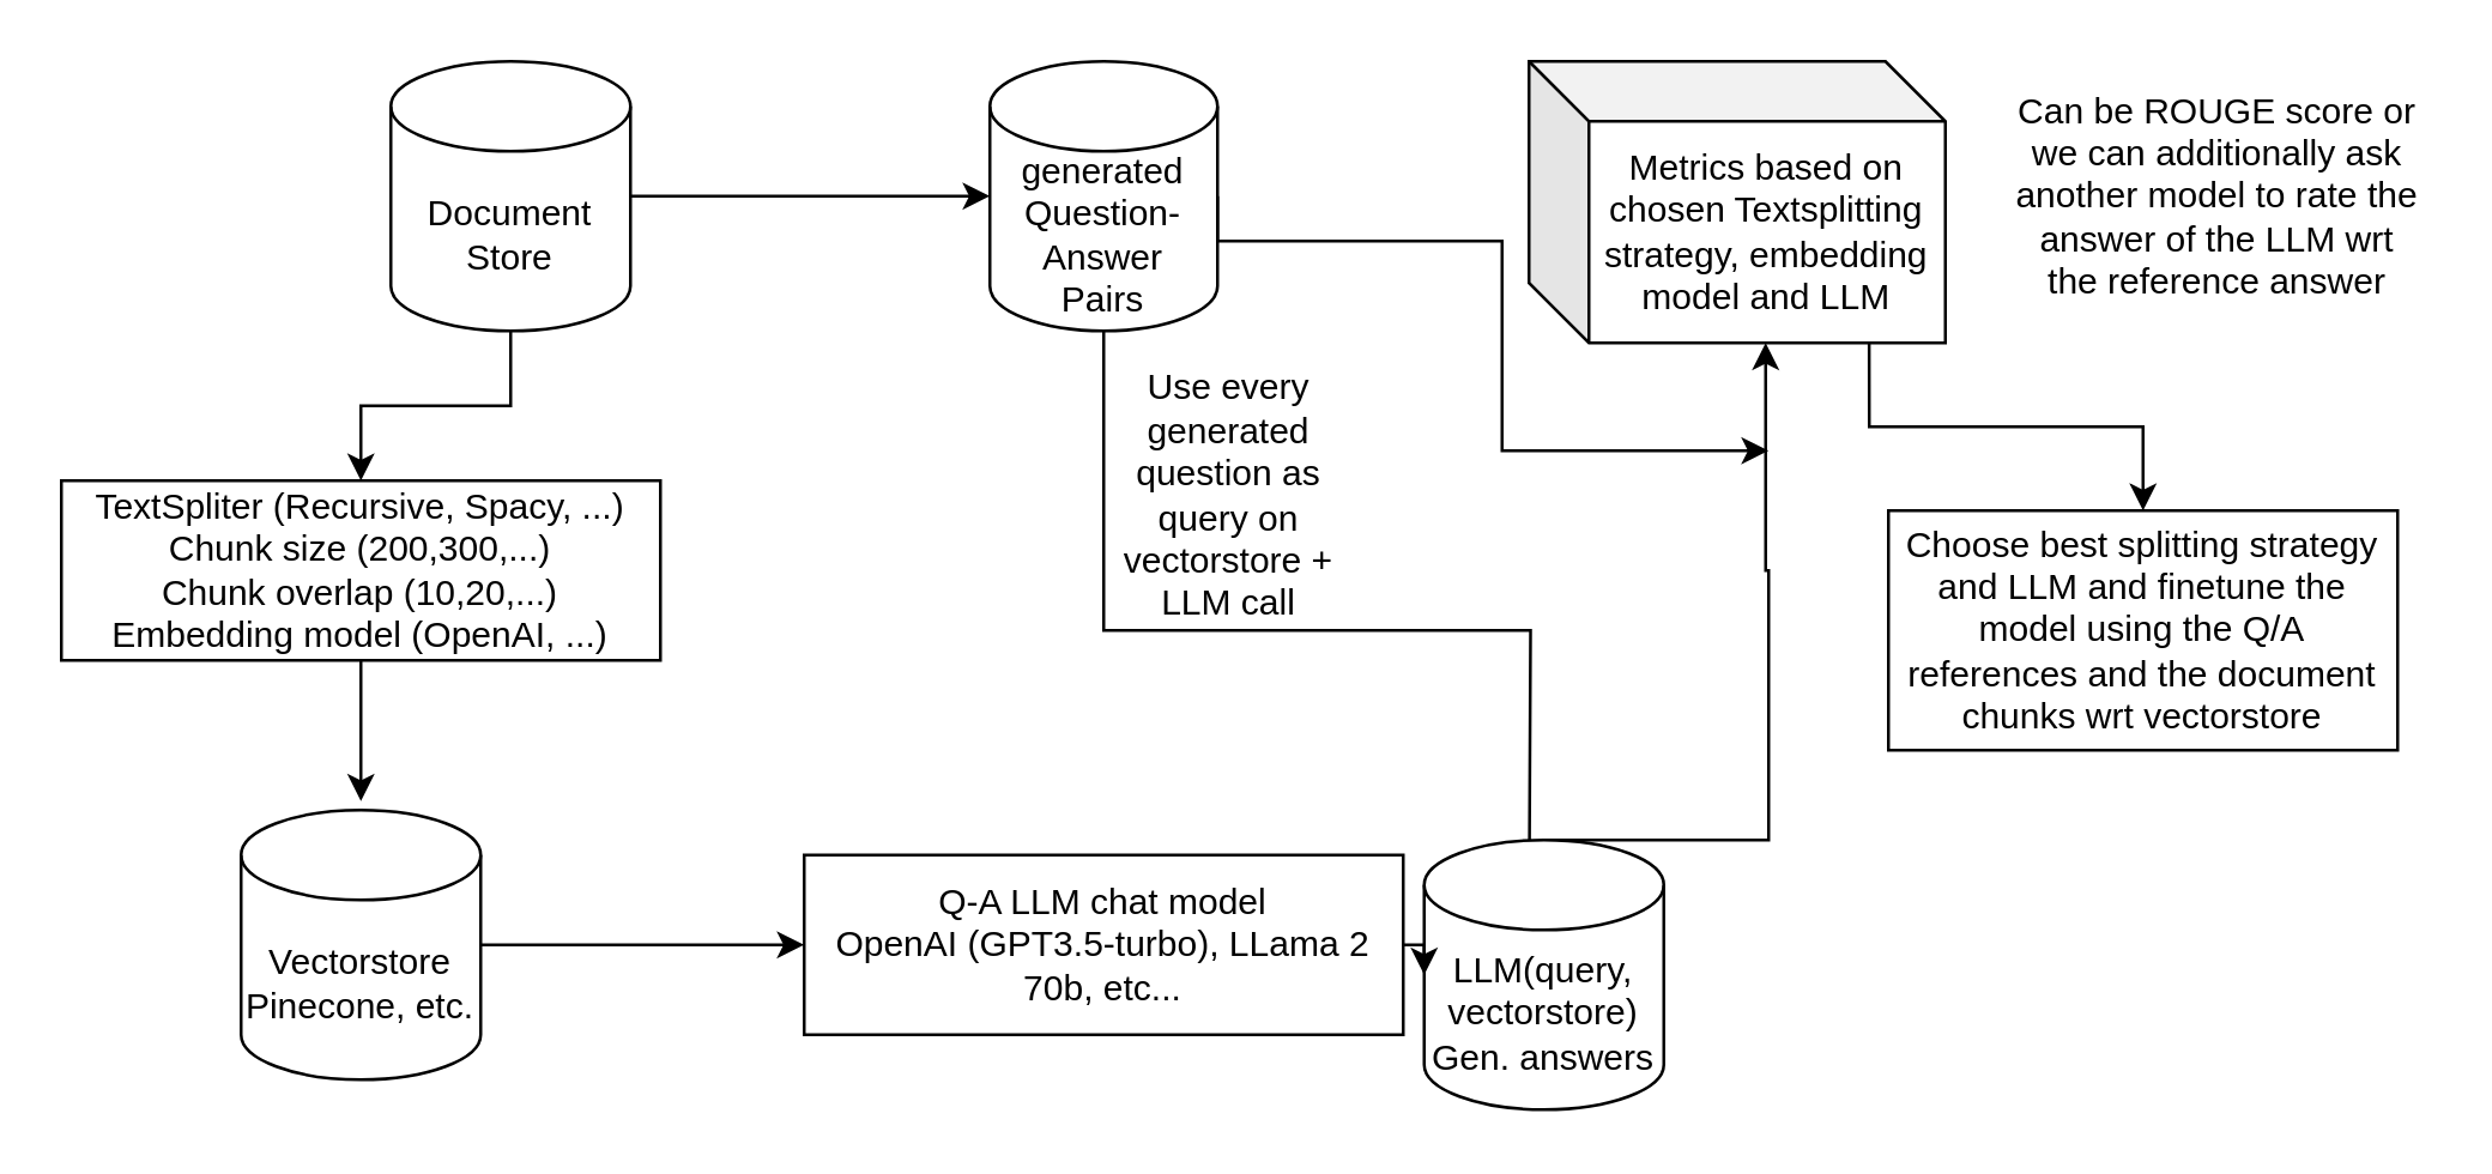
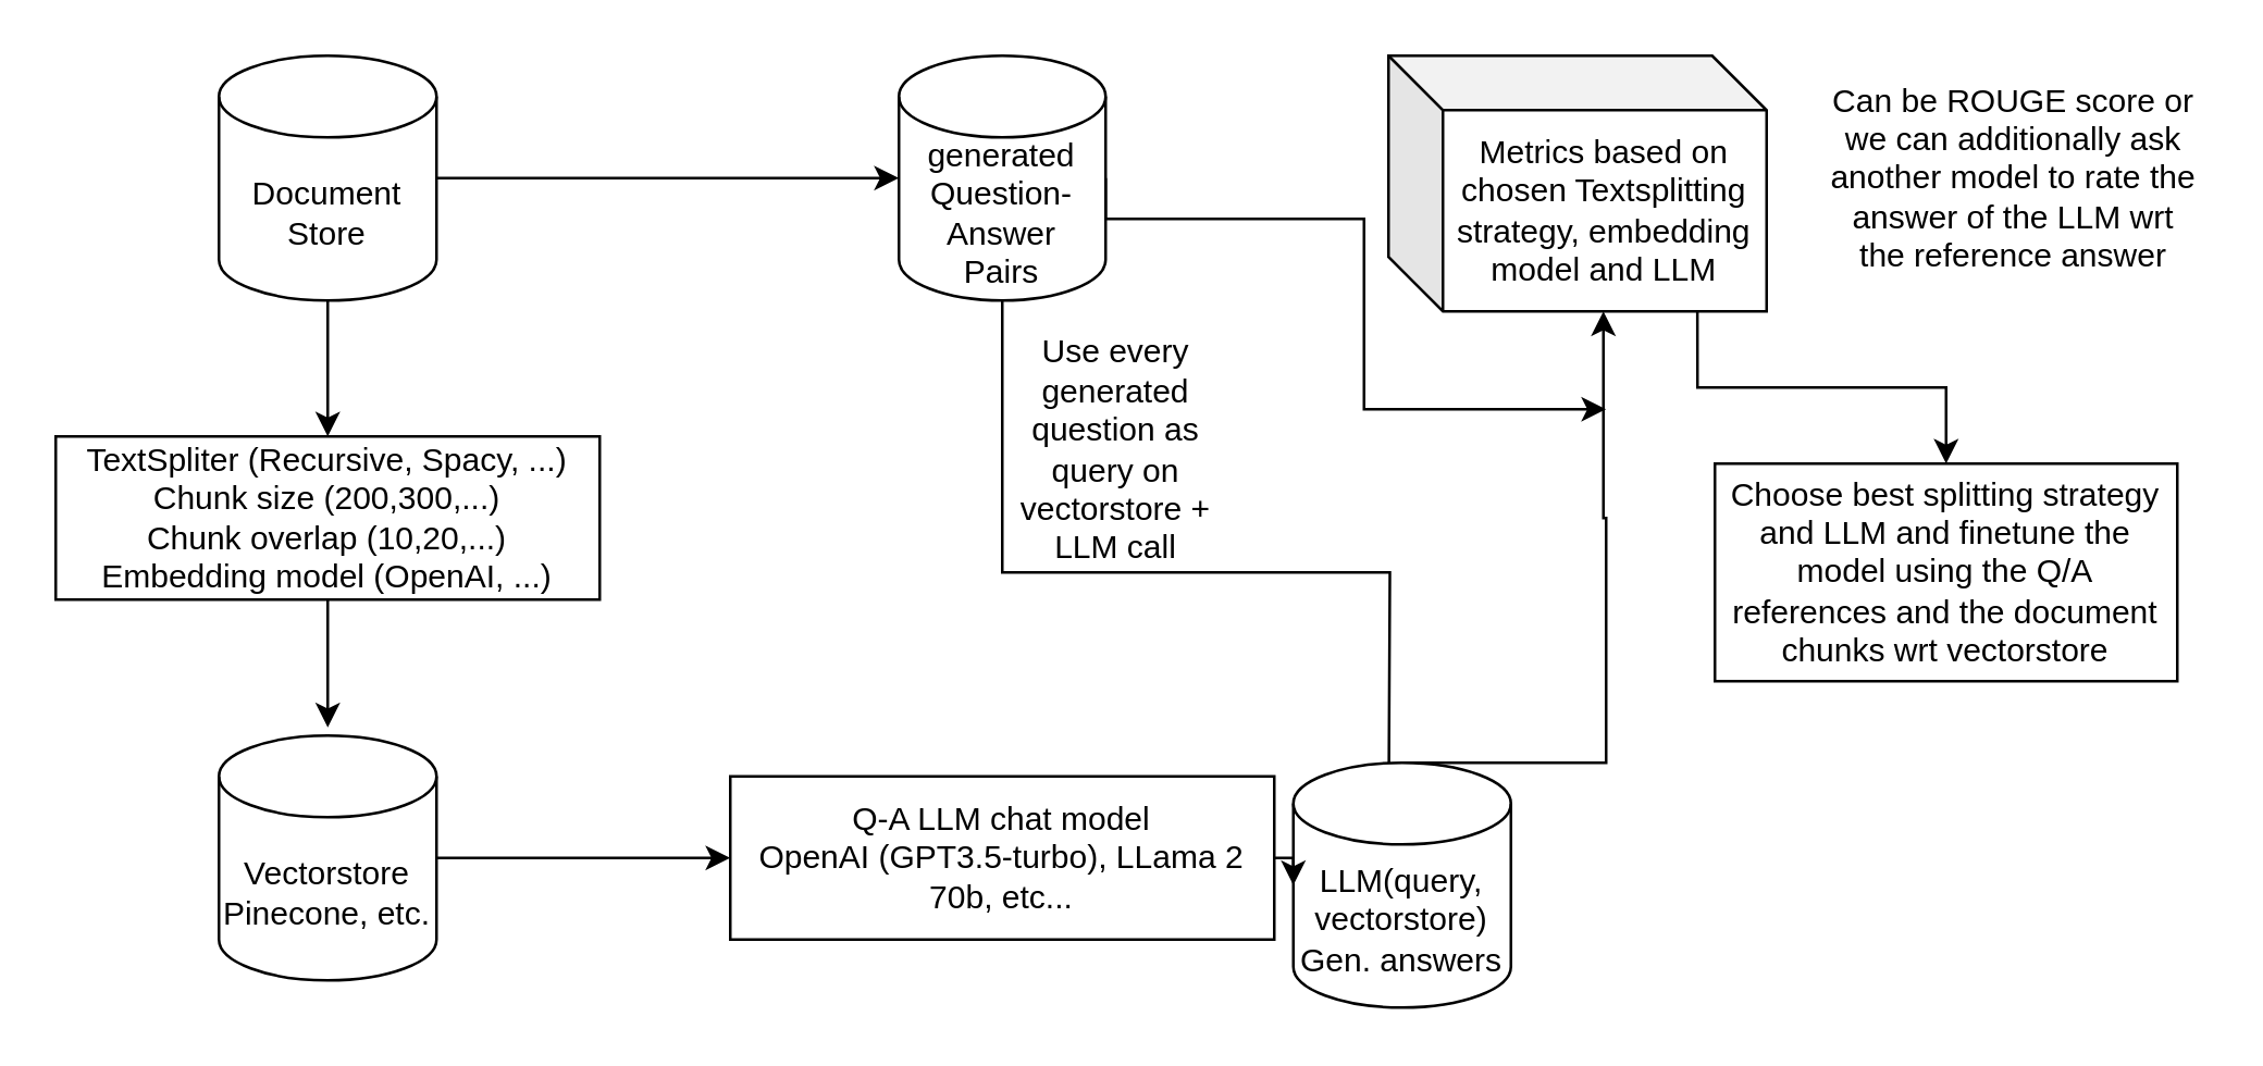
  <mxCell id="0" />
  <mxCell id="1" parent="0" />
  <mxCell id="2" value="" style="edgeStyle=orthogonalEdgeStyle;rounded=0;orthogonalLoop=1;jettySize=auto;html=1;entryX=0;entryY=0.5;entryDx=0;entryDy=0;entryPerimeter=0;" parent="1" source="4" target="7" edge="1"><mxGeometry relative="1" as="geometry"><mxPoint x="290" y="80" as="targetPoint" /></mxGeometry></mxCell>
  <mxCell id="3" style="edgeStyle=orthogonalEdgeStyle;rounded=0;orthogonalLoop=1;jettySize=auto;html=1;exitX=0.5;exitY=1;exitDx=0;exitDy=0;exitPerimeter=0;entryX=0.5;entryY=0;entryDx=0;entryDy=0;" parent="1" source="4" target="11" edge="1"><mxGeometry relative="1" as="geometry"><mxPoint x="120" y="150" as="targetPoint" /></mxGeometry></mxCell>
- <mxCell id="4" value="&lt;div&gt;Document&lt;/div&gt;&lt;div&gt;Store&lt;/div&gt;" style="shape=cylinder3;whiteSpace=wrap;html=1;boundedLbl=1;backgroundOutline=1;size=15;" parent="1" vertex="1"><mxGeometry x="130" y="20" width="80" height="90" as="geometry" /></mxCell>
+ <mxCell id="4" value="&lt;div&gt;Document&lt;/div&gt;&lt;div&gt;Store&lt;/div&gt;" style="shape=cylinder3;whiteSpace=wrap;html=1;boundedLbl=1;backgroundOutline=1;size=15;" parent="1" vertex="1"><mxGeometry x="80" y="20" width="80" height="90" as="geometry" /></mxCell>
  <mxCell id="5" style="edgeStyle=orthogonalEdgeStyle;rounded=0;orthogonalLoop=1;jettySize=auto;html=1;exitX=0.5;exitY=1;exitDx=0;exitDy=0;exitPerimeter=0;" parent="1" source="7" edge="1"><mxGeometry relative="1" as="geometry"><mxPoint x="510" y="310" as="targetPoint" /></mxGeometry></mxCell>
  <mxCell id="6" style="edgeStyle=orthogonalEdgeStyle;rounded=0;orthogonalLoop=1;jettySize=auto;html=1;exitX=1;exitY=0.5;exitDx=0;exitDy=0;exitPerimeter=0;" edge="1" parent="1" source="7"><mxGeometry relative="1" as="geometry"><mxPoint x="590" y="150" as="targetPoint" /><Array as="points"><mxPoint x="406" y="80" /><mxPoint x="501" y="80" /><mxPoint x="501" y="150" /></Array></mxGeometry></mxCell>
  <mxCell id="7" value="&lt;div&gt;generated&lt;/div&gt;&lt;div&gt;Question-&lt;/div&gt;&lt;div&gt;Answer&lt;/div&gt;&lt;div&gt;Pairs&lt;/div&gt;" style="shape=cylinder3;whiteSpace=wrap;html=1;boundedLbl=1;backgroundOutline=1;size=15;" parent="1" vertex="1"><mxGeometry x="330" y="20" width="76" height="90" as="geometry" /></mxCell>
  <mxCell id="8" style="edgeStyle=orthogonalEdgeStyle;rounded=0;orthogonalLoop=1;jettySize=auto;html=1;exitX=1;exitY=0.5;exitDx=0;exitDy=0;exitPerimeter=0;entryX=0;entryY=0.5;entryDx=0;entryDy=0;" parent="1" source="9" target="15" edge="1"><mxGeometry relative="1" as="geometry" /></mxCell>
  <mxCell id="9" value="&lt;div&gt;Vectorstore&lt;/div&gt;&lt;div&gt;Pinecone, etc.&lt;/div&gt;" style="shape=cylinder3;whiteSpace=wrap;html=1;boundedLbl=1;backgroundOutline=1;size=15;" parent="1" vertex="1"><mxGeometry x="80" y="270" width="80" height="90" as="geometry" /></mxCell>
  <mxCell id="10" style="edgeStyle=orthogonalEdgeStyle;rounded=0;orthogonalLoop=1;jettySize=auto;html=1;" parent="1" edge="1"><mxGeometry relative="1" as="geometry"><mxPoint x="120" y="267" as="targetPoint" /><mxPoint x="120" y="217" as="sourcePoint" /></mxGeometry></mxCell>
  <mxCell id="11" value="&lt;div&gt;TextSpliter (Recursive, Spacy, ...)&lt;br&gt;&lt;/div&gt;&lt;div&gt;Chunk size (200,300,...)&lt;br&gt;&lt;/div&gt;&lt;div&gt;Chunk overlap (10,20,...)&lt;br&gt;&lt;/div&gt;&lt;div&gt;Embedding model (OpenAI, ...)&lt;br&gt;&lt;/div&gt;" style="rounded=0;whiteSpace=wrap;html=1;" parent="1" vertex="1"><mxGeometry x="20" y="160" width="200" height="60" as="geometry" /></mxCell>
  <mxCell id="12" style="edgeStyle=orthogonalEdgeStyle;rounded=0;orthogonalLoop=1;jettySize=auto;html=1;exitX=0.5;exitY=0;exitDx=0;exitDy=0;exitPerimeter=0;" parent="1" source="13" target="18" edge="1"><mxGeometry relative="1" as="geometry"><Array as="points"><mxPoint x="590" y="190" /><mxPoint x="589" y="190" /></Array></mxGeometry></mxCell>
  <mxCell id="13" value="&lt;div&gt;LLM(query, vectorstore)&lt;/div&gt;&lt;div&gt;Gen. answers&lt;br&gt;&lt;/div&gt;" style="shape=cylinder3;whiteSpace=wrap;html=1;boundedLbl=1;backgroundOutline=1;size=15;" parent="1" vertex="1"><mxGeometry x="475" y="280" width="80" height="90" as="geometry" /></mxCell>
  <mxCell id="14" style="edgeStyle=orthogonalEdgeStyle;rounded=0;orthogonalLoop=1;jettySize=auto;html=1;exitX=1;exitY=0.5;exitDx=0;exitDy=0;entryX=0;entryY=0.5;entryDx=0;entryDy=0;entryPerimeter=0;" parent="1" source="15" target="13" edge="1"><mxGeometry relative="1" as="geometry"><mxPoint x="540" y="315.333" as="targetPoint" /></mxGeometry></mxCell>
  <mxCell id="15" value="&lt;div&gt;Q-A LLM chat model&lt;/div&gt;&lt;div&gt;OpenAI (GPT3.5-turbo), LLama 2 70b, etc...&lt;/div&gt;" style="rounded=0;whiteSpace=wrap;html=1;" parent="1" vertex="1"><mxGeometry x="268" y="285" width="200" height="60" as="geometry" /></mxCell>
  <mxCell id="16" value="&lt;div&gt;Use every generated question as query on vectorstore + LLM call&lt;/div&gt;" style="text;html=1;strokeColor=none;fillColor=none;align=center;verticalAlign=middle;whiteSpace=wrap;rounded=0;" parent="1" vertex="1"><mxGeometry x="370" y="150" width="80" height="30" as="geometry" /></mxCell>
  <mxCell id="17" style="edgeStyle=orthogonalEdgeStyle;rounded=0;orthogonalLoop=1;jettySize=auto;html=1;exitX=0.817;exitY=0.998;exitDx=0;exitDy=0;exitPerimeter=0;entryX=0.5;entryY=0;entryDx=0;entryDy=0;" parent="1" source="18" target="20" edge="1"><mxGeometry relative="1" as="geometry"><mxPoint x="700" y="170" as="targetPoint" /></mxGeometry></mxCell>
  <mxCell id="18" value="Metrics based on chosen Textsplitting strategy, embedding model and LLM" style="shape=cube;whiteSpace=wrap;html=1;boundedLbl=1;backgroundOutline=1;darkOpacity=0.05;darkOpacity2=0.1;" parent="1" vertex="1"><mxGeometry x="510" y="20" width="139" height="94" as="geometry" /></mxCell>
  <mxCell id="19" value="Can be ROUGE score or we can additionally ask another model to rate the answer of the LLM wrt the reference answer" style="text;html=1;strokeColor=none;fillColor=none;align=center;verticalAlign=middle;whiteSpace=wrap;rounded=0;" parent="1" vertex="1"><mxGeometry x="670" y="50" width="140" height="30" as="geometry" /></mxCell>
  <mxCell id="20" value="Choose best splitting strategy and LLM and finetune the model using the Q/A references and the document chunks wrt vectorstore" style="rounded=0;whiteSpace=wrap;html=1;" parent="1" vertex="1"><mxGeometry x="630" y="170" width="170" height="80" as="geometry" /></mxCell>
  <mxCell id="21" style="edgeStyle=orthogonalEdgeStyle;rounded=0;orthogonalLoop=1;jettySize=auto;html=1;exitX=0.5;exitY=1;exitDx=0;exitDy=0;" parent="1" source="20" target="20" edge="1"><mxGeometry relative="1" as="geometry" /></mxCell>
